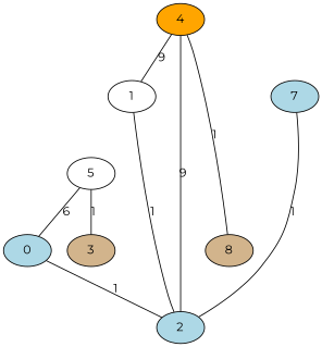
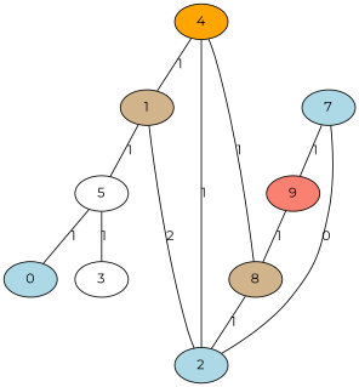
  graph {
    fontname=Montserrat
    node [fillcolor=lightblue fontname=Montserrat style=filled]
    edge [fontname=Montserrat]
-   1 [fillcolor=white]
+   1 [fillcolor=tan]
    5 [fillcolor=white]
-   3 [fillcolor=tan]
+   3 [fillcolor=white]
    n4 [label=0]
    2
    4 [fillcolor=orange]
    8 [fillcolor=tan]
    7
+   9 [fillcolor=salmon]
+   1 -- 5 [label=1]
    5 -- 3 [label=1]
-   5 -- n4 [label=6]
-   2 -- 1 [label=1]
-   4 -- 1 [label=9]
-   4 -- 2 [label=9]
+   5 -- n4 [label=1]
+   2 -- 1 [label=2]
+   4 -- 1 [label=1]
+   4 -- 2 [label=1]
    4 -- 8 [label=1]
-   n4 -- 2 [label=1]
-   7 -- 2 [label=1]
+   8 -- 2 [label=1]
+   7 -- 2 [label=0]
+   7 -- 9 [label=1]
+   9 -- 8 [label=1]
  }
